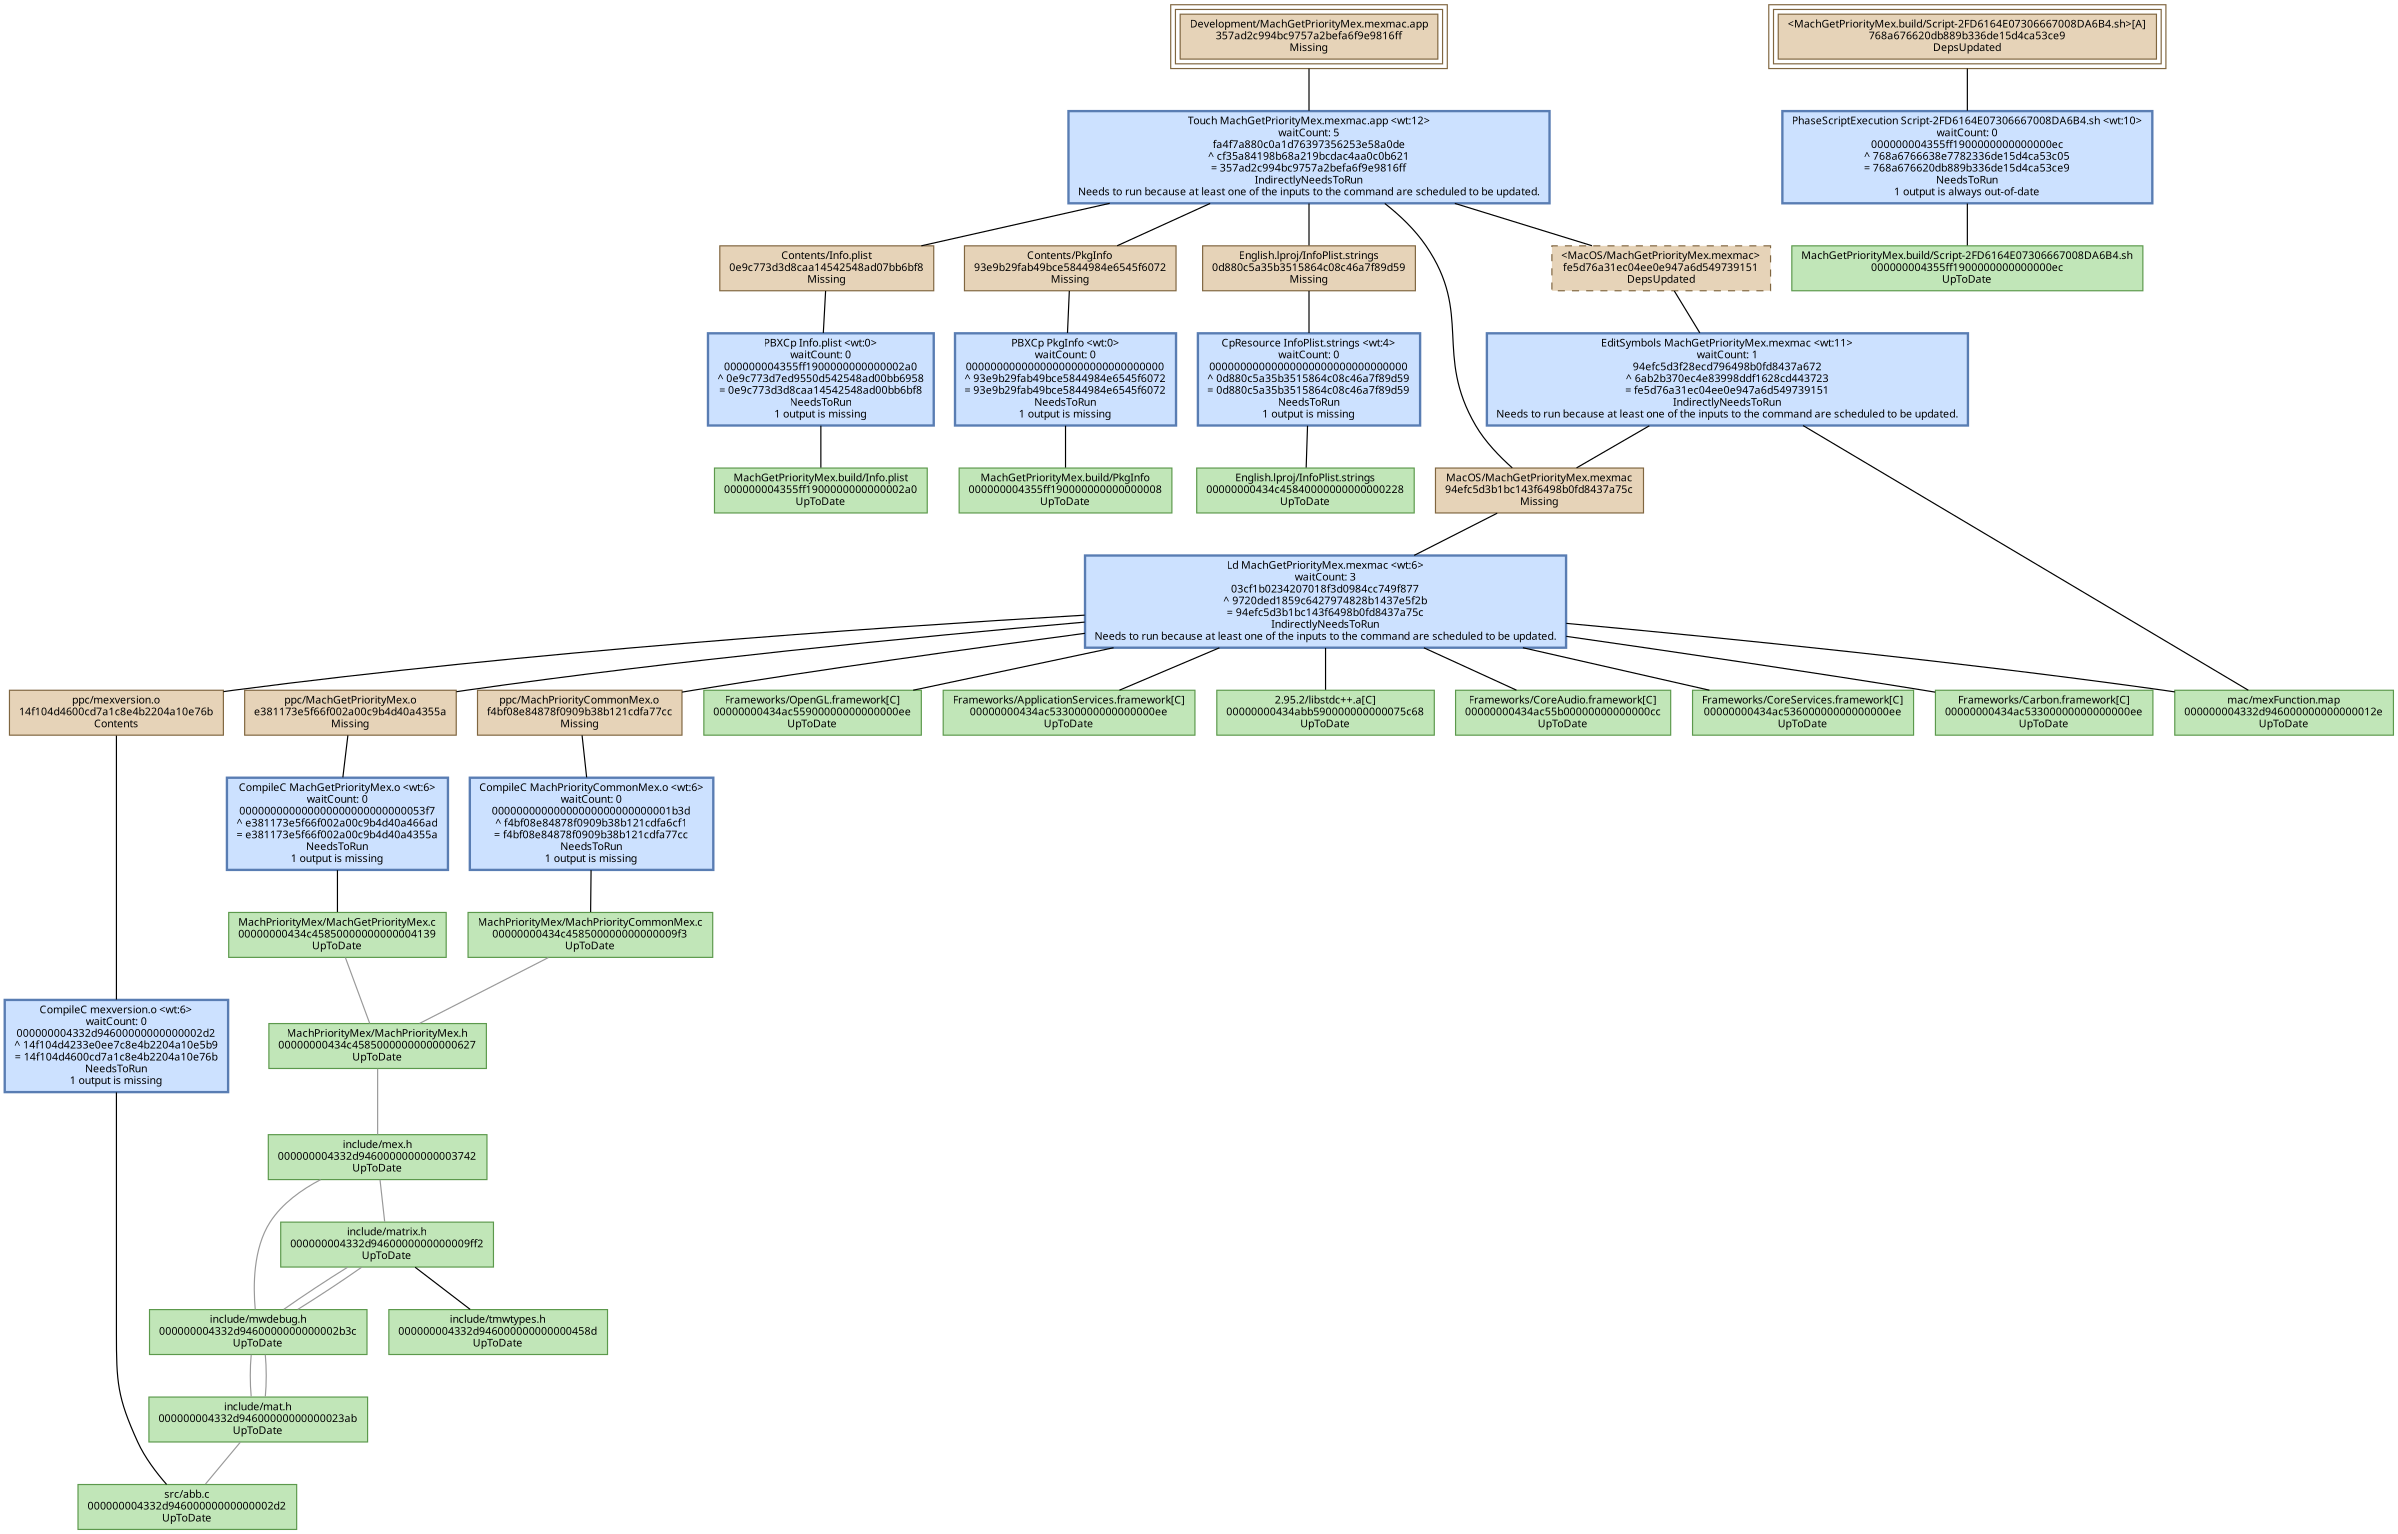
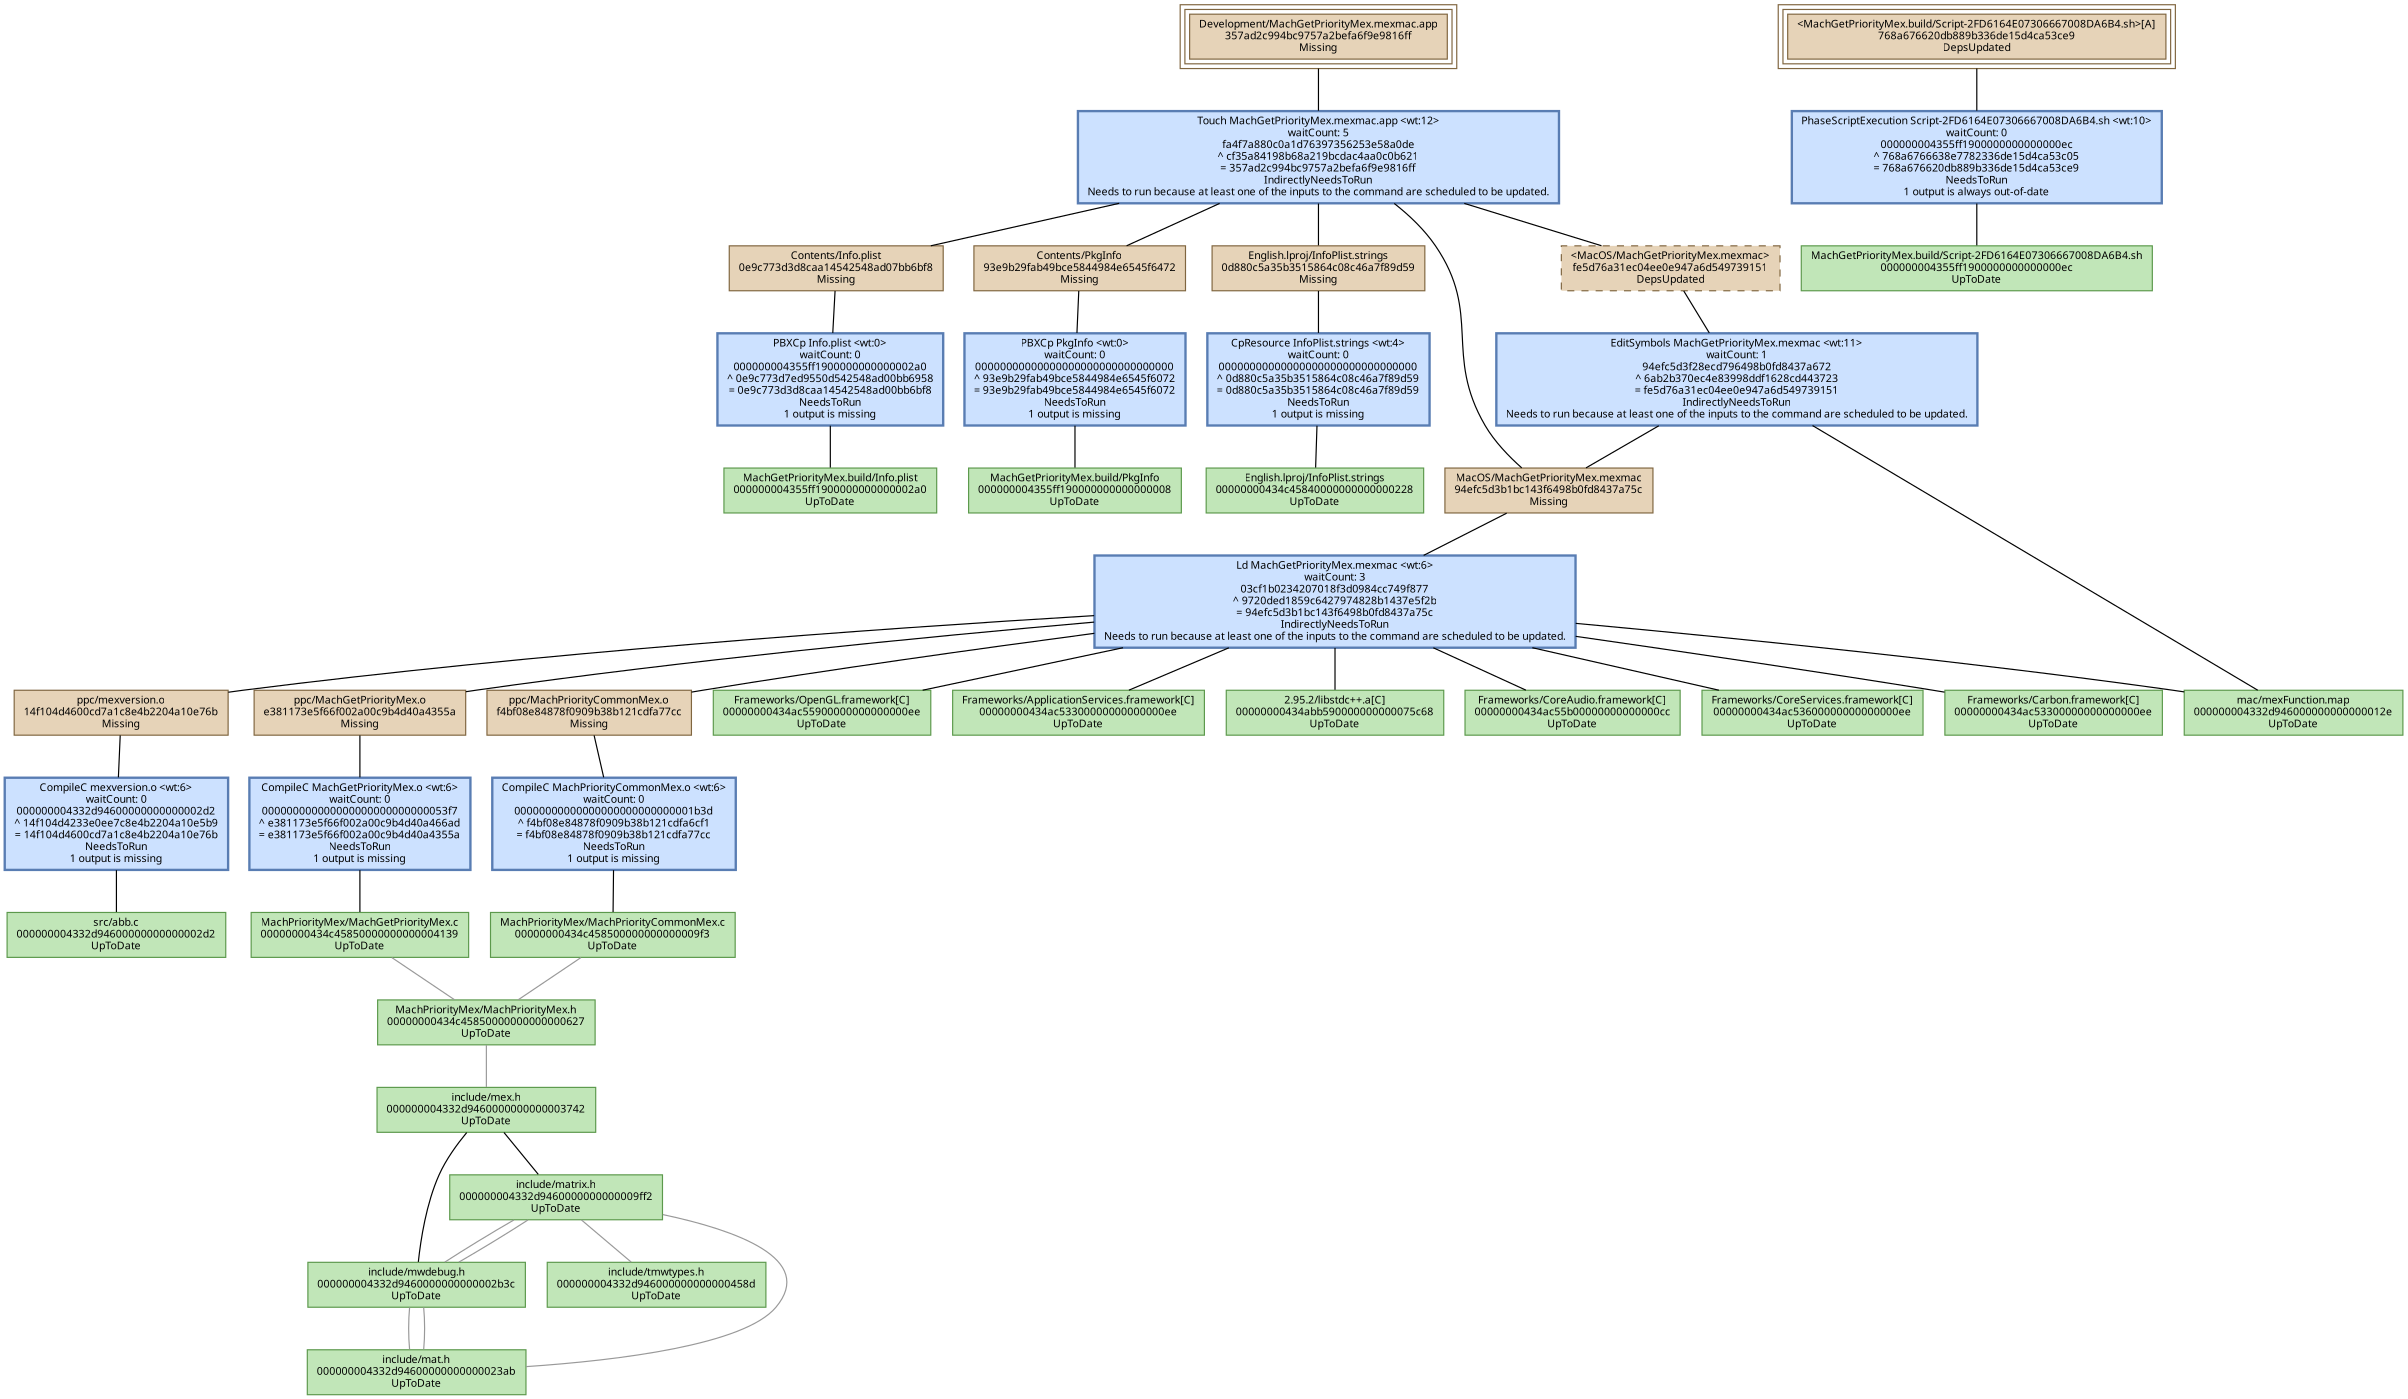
  digraph {
    concentrate=false
    node [color="0.3 0.5 0.6" fillcolor="0.3 0.2 0.9" fontname=Monaco fontsize=9 shape=box style=filled]
    edge [arrowhead=none arrowtail=normal color=black style=solid]
    n1 [color="0.1 0.5 0.5" fillcolor="0.1 0.2 0.9" label="Development/MachGetPriorityMex.mexmac.app\n357ad2c994bc9757a2befa6f9e9816ff\nMissing" peripheries=3]
    n2 [color="0.6 0.5 0.7" fillcolor="0.6 0.2 1.0" label="Touch MachGetPriorityMex.mexmac.app <wt:12>\nwaitCount: 5\nfa4f7a880c0a1d76397356253e58a0de\n^ cf35a84198b68a219bcdac4aa0c0b621\n= 357ad2c994bc9757a2befa6f9e9816ff\nIndirectlyNeedsToRun\nNeeds to run because at least one of the inputs to the command are scheduled to be updated." style="filled,bold"]
    n3 [color="0.1 0.5 0.5" fillcolor="0.1 0.2 0.9" label="Contents/Info.plist\n0e9c773d3d8caa14542548ad07bb6bf8\nMissing"]
-   n4 [color="0.1 0.5 0.5" fillcolor="0.1 0.2 0.9" label="Contents/PkgInfo\n93e9b29fab49bce5844984e6545f6072\nMissing"]
+   n4 [color="0.1 0.5 0.5" fillcolor="0.1 0.2 0.9" label="Contents/PkgInfo\n93e9b29fab49bce5844984e6545f6472\nMissing"]
    n5 [color="0.1 0.5 0.5" fillcolor="0.1 0.2 0.9" label="English.lproj/InfoPlist.strings\n0d880c5a35b3515864c08c46a7f89d59\nMissing"]
    n6 [color="0.1 0.5 0.5" fillcolor="0.1 0.2 0.9" label="MacOS/MachGetPriorityMex.mexmac\n94efc5d3b1bc143f6498b0fd8437a75c\nMissing"]
    n7 [color="0.1 0.5 0.5" fillcolor="0.1 0.2 0.9" label="<MacOS/MachGetPriorityMex.mexmac>\nfe5d76a31ec04ee0e947a6d549739151\nDepsUpdated" style="filled,dashed"]
    n8 [color="0.6 0.5 0.7" fillcolor="0.6 0.2 1.0" label="PBXCp Info.plist <wt:0>\nwaitCount: 0\n000000004355ff1900000000000002a0\n^ 0e9c773d7ed9550d542548ad00bb6958\n= 0e9c773d3d8caa14542548ad00bb6bf8\nNeedsToRun\n1 output is missing" style="filled,bold"]
    n9 [label="MachGetPriorityMex.build/Info.plist\n000000004355ff1900000000000002a0\nUpToDate"]
    n10 [color="0.6 0.5 0.7" fillcolor="0.6 0.2 1.0" label="PBXCp PkgInfo <wt:0>\nwaitCount: 0\n00000000000000000000000000000000\n^ 93e9b29fab49bce5844984e6545f6072\n= 93e9b29fab49bce5844984e6545f6072\nNeedsToRun\n1 output is missing" style="filled,bold"]
    n11 [label="MachGetPriorityMex.build/PkgInfo\n000000004355ff190000000000000008\nUpToDate"]
    n12 [color="0.6 0.5 0.7" fillcolor="0.6 0.2 1.0" label="CpResource InfoPlist.strings <wt:4>\nwaitCount: 0\n00000000000000000000000000000000\n^ 0d880c5a35b3515864c08c46a7f89d59\n= 0d880c5a35b3515864c08c46a7f89d59\nNeedsToRun\n1 output is missing" style="filled,bold"]
    n13 [label="English.lproj/InfoPlist.strings\n00000000434c45840000000000000228\nUpToDate"]
-   n14 [color="0.1 0.5 0.5" fillcolor="0.1 0.2 0.9" label="ppc/mexversion.o\n14f104d4600cd7a1c8e4b2204a10e76b\nContents"]
+   n14 [color="0.1 0.5 0.5" fillcolor="0.1 0.2 0.9" label="ppc/mexversion.o\n14f104d4600cd7a1c8e4b2204a10e76b\nMissing"]
    n15 [color="0.6 0.5 0.7" fillcolor="0.6 0.2 1.0" label="CompileC mexversion.o <wt:6>\nwaitCount: 0\n000000004332d94600000000000002d2\n^ 14f104d4233e0ee7c8e4b2204a10e5b9\n= 14f104d4600cd7a1c8e4b2204a10e76b\nNeedsToRun\n1 output is missing" style="filled,bold"]
    n16 [label="src/abb.c\n000000004332d94600000000000002d2\nUpToDate"]
    n17 [color="0.1 0.5 0.5" fillcolor="0.1 0.2 0.9" label="ppc/MachGetPriorityMex.o\ne381173e5f66f002a00c9b4d40a4355a\nMissing"]
    n18 [color="0.6 0.5 0.7" fillcolor="0.6 0.2 1.0" label="CompileC MachGetPriorityMex.o <wt:6>\nwaitCount: 0\n000000000000000000000000000053f7\n^ e381173e5f66f002a00c9b4d40a466ad\n= e381173e5f66f002a00c9b4d40a4355a\nNeedsToRun\n1 output is missing" style="filled,bold"]
    n19 [label="MachPriorityMex/MachGetPriorityMex.c\n00000000434c45850000000000004139\nUpToDate"]
    n20 [label="MachPriorityMex/MachPriorityMex.h\n00000000434c45850000000000000627\nUpToDate"]
    n21 [label="include/mex.h\n000000004332d9460000000000003742\nUpToDate"]
    n22 [color="0.1 0.5 0.5" fillcolor="0.1 0.2 0.9" label="ppc/MachPriorityCommonMex.o\nf4bf08e84878f0909b38b121cdfa77cc\nMissing"]
    n23 [color="0.6 0.5 0.7" fillcolor="0.6 0.2 1.0" label="CompileC MachPriorityCommonMex.o <wt:6>\nwaitCount: 0\n00000000000000000000000000001b3d\n^ f4bf08e84878f0909b38b121cdfa6cf1\n= f4bf08e84878f0909b38b121cdfa77cc\nNeedsToRun\n1 output is missing" style="filled,bold"]
    n24 [label="MachPriorityMex/MachPriorityCommonMex.c\n00000000434c458500000000000009f3\nUpToDate"]
    n25 [color="0.6 0.5 0.7" fillcolor="0.6 0.2 1.0" label="Ld MachGetPriorityMex.mexmac <wt:6>\nwaitCount: 3\n03cf1b0234207018f3d0984cc749f877\n^ 9720ded1859c6427974828b1437e5f2b\n= 94efc5d3b1bc143f6498b0fd8437a75c\nIndirectlyNeedsToRun\nNeeds to run because at least one of the inputs to the command are scheduled to be updated." style="filled,bold"]
    n26 [label="Frameworks/OpenGL.framework[C]\n00000000434ac55900000000000000ee\nUpToDate"]
    n27 [label="Frameworks/ApplicationServices.framework[C]\n00000000434ac53300000000000000ee\nUpToDate"]
    n28 [label="2.95.2/libstdc++.a[C]\n00000000434abb590000000000075c68\nUpToDate"]
    n29 [label="Frameworks/CoreAudio.framework[C]\n00000000434ac55b00000000000000cc\nUpToDate"]
    n30 [label="Frameworks/CoreServices.framework[C]\n00000000434ac53600000000000000ee\nUpToDate"]
    n31 [label="Frameworks/Carbon.framework[C]\n00000000434ac53300000000000000ee\nUpToDate"]
    n32 [label="mac/mexFunction.map\n000000004332d946000000000000012e\nUpToDate"]
    n33 [color="0.1 0.5 0.5" fillcolor="0.1 0.2 0.9" label="<MachGetPriorityMex.build/Script-2FD6164E07306667008DA6B4.sh>[A]\n768a676620db889b336de15d4ca53ce9\nDepsUpdated" peripheries=3]
    n34 [color="0.6 0.5 0.7" fillcolor="0.6 0.2 1.0" label="PhaseScriptExecution Script-2FD6164E07306667008DA6B4.sh <wt:10>\nwaitCount: 0\n000000004355ff1900000000000000ec\n^ 768a6766638e7782336de15d4ca53c05\n= 768a676620db889b336de15d4ca53ce9\nNeedsToRun\n1 output is always out-of-date" style="filled,bold"]
    n35 [label="MachGetPriorityMex.build/Script-2FD6164E07306667008DA6B4.sh\n000000004355ff1900000000000000ec\nUpToDate"]
    n36 [color="0.6 0.5 0.7" fillcolor="0.6 0.2 1.0" label="EditSymbols MachGetPriorityMex.mexmac <wt:11>\nwaitCount: 1\n94efc5d3f28ecd796498b0fd8437a672\n^ 6ab2b370ec4e83998ddf1628cd443723\n= fe5d76a31ec04ee0e947a6d549739151\nIndirectlyNeedsToRun\nNeeds to run because at least one of the inputs to the command are scheduled to be updated." style="filled,bold"]
    n37 [label="include/matrix.h\n000000004332d9460000000000009ff2\nUpToDate"]
    n38 [label="include/mwdebug.h\n000000004332d9460000000000002b3c\nUpToDate"]
    n39 [label="include/tmwtypes.h\n000000004332d946000000000000458d\nUpToDate"]
    n40 [label="include/mat.h\n000000004332d94600000000000023ab\nUpToDate"]
    n1 -> n2
    n2 -> n3
    n2 -> n4
    n2 -> n5
    n2 -> n6
    n2 -> n7
    n3 -> n8
    n4 -> n10
    n5 -> n12
    n6 -> n25
    n7 -> n36
    n8 -> n9
    n10 -> n11
    n12 -> n13
    n14 -> n15
    n15 -> n16
    n17 -> n18
    n18 -> n19
    n19 -> n20 [color=gray60]
    n20 -> n21 [color=gray60]
-   n21 -> n37 [color=gray60]
-   n21 -> n38 [color=gray60]
+   n21 -> n37
+   n21 -> n38
    n22 -> n23
    n23 -> n24
    n24 -> n20 [color=gray60]
    n25 -> n14
    n25 -> n17
    n25 -> n22
    n25 -> n26
    n25 -> n27
    n25 -> n28
    n25 -> n29
    n25 -> n30
    n25 -> n31
    n25 -> n32
    n33 -> n34
    n34 -> n35
    n36 -> n6
    n36 -> n32
    n37 -> n38 [color=gray60]
-   n37 -> n39
+   n37 -> n39 [color=gray60]
    n38 -> n37 [color=gray60]
    n38 -> n40 [color=gray60]
-   n40 -> n16 [color=gray60]
+   n40 -> n37 [color=gray60]
    n40 -> n38 [color=gray60]
  }
